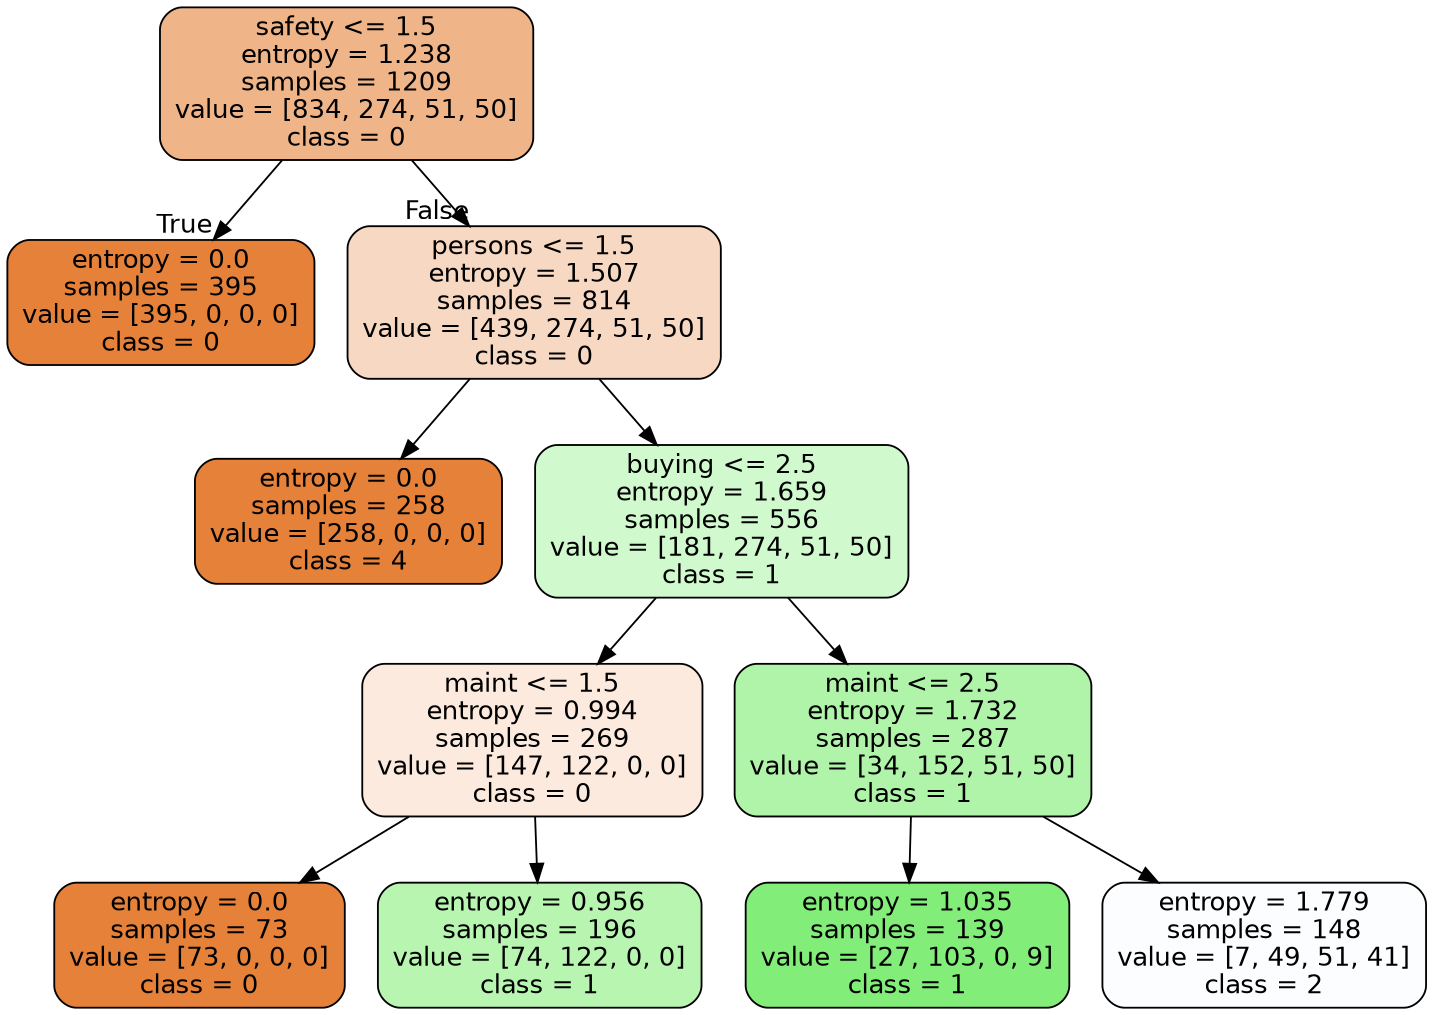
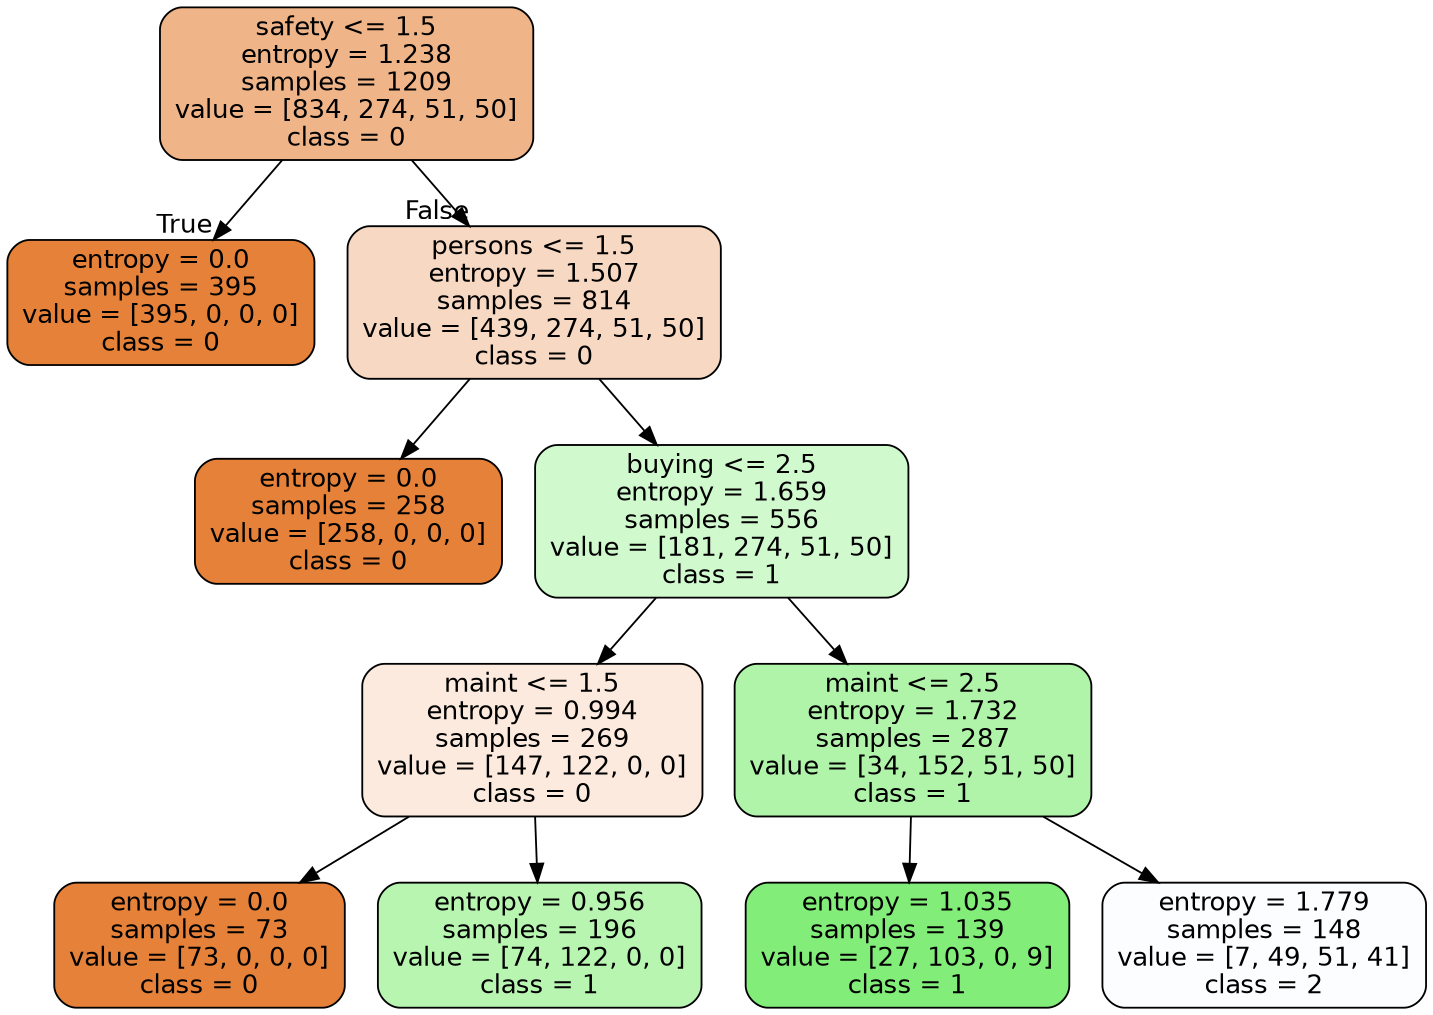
  digraph {
    node [color=black fillcolor="#e58139" fontname=helvetica shape=box style="filled, rounded"]
    edge [fontname=helvetica]
    n1 [fillcolor="#efb488" label="safety <= 1.5\nentropy = 1.238\nsamples = 1209\nvalue = [834, 274, 51, 50]\nclass = 0"]
    n2 [label="entropy = 0.0\nsamples = 395\nvalue = [395, 0, 0, 0]\nclass = 0"]
    n3 [fillcolor="#f7d8c2" label="persons <= 1.5\nentropy = 1.507\nsamples = 814\nvalue = [439, 274, 51, 50]\nclass = 0"]
-   n4 [label="entropy = 0.0\nsamples = 258\nvalue = [258, 0, 0, 0]\nclass = 4"]
+   n4 [label="entropy = 0.0\nsamples = 258\nvalue = [258, 0, 0, 0]\nclass = 0"]
    n5 [fillcolor="#d1f9ce" label="buying <= 2.5\nentropy = 1.659\nsamples = 556\nvalue = [181, 274, 51, 50]\nclass = 1"]
    n6 [fillcolor="#fbeadd" label="maint <= 1.5\nentropy = 0.994\nsamples = 269\nvalue = [147, 122, 0, 0]\nclass = 0"]
    n7 [fillcolor="#b0f4aa" label="maint <= 2.5\nentropy = 1.732\nsamples = 287\nvalue = [34, 152, 51, 50]\nclass = 1"]
    n8 [label="entropy = 0.0\nsamples = 73\nvalue = [73, 0, 0, 0]\nclass = 0"]
    n9 [fillcolor="#b7f5b1" label="entropy = 0.956\nsamples = 196\nvalue = [74, 122, 0, 0]\nclass = 1"]
    n10 [fillcolor="#82ed79" label="entropy = 1.035\nsamples = 139\nvalue = [27, 103, 0, 9]\nclass = 1"]
    n11 [fillcolor="#fbfdfe" label="entropy = 1.779\nsamples = 148\nvalue = [7, 49, 51, 41]\nclass = 2"]
    n1 -> n2 [headlabel=True labelangle=45 labeldistance=2.5]
    n1 -> n3 [headlabel=False labelangle=-45 labeldistance=2.5]
    n3 -> n4
    n3 -> n5
    n5 -> n6
    n5 -> n7
    n6 -> n8
    n6 -> n9
    n7 -> n10
    n7 -> n11
  }
